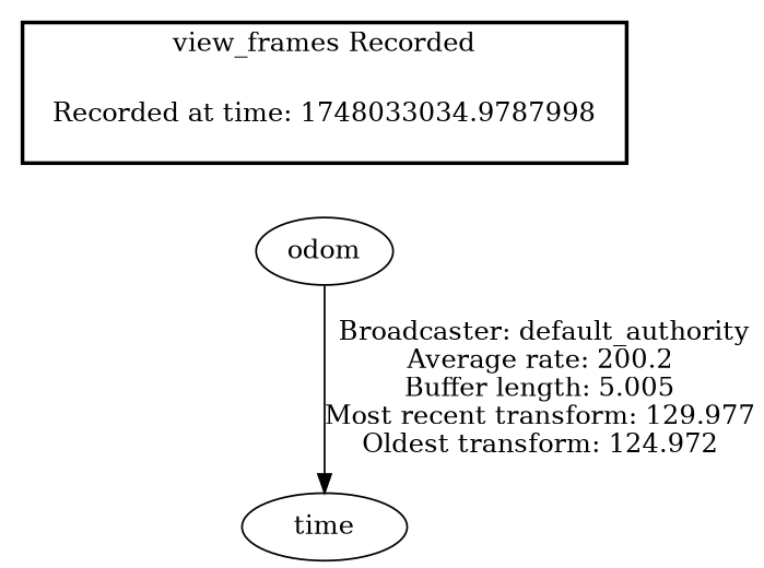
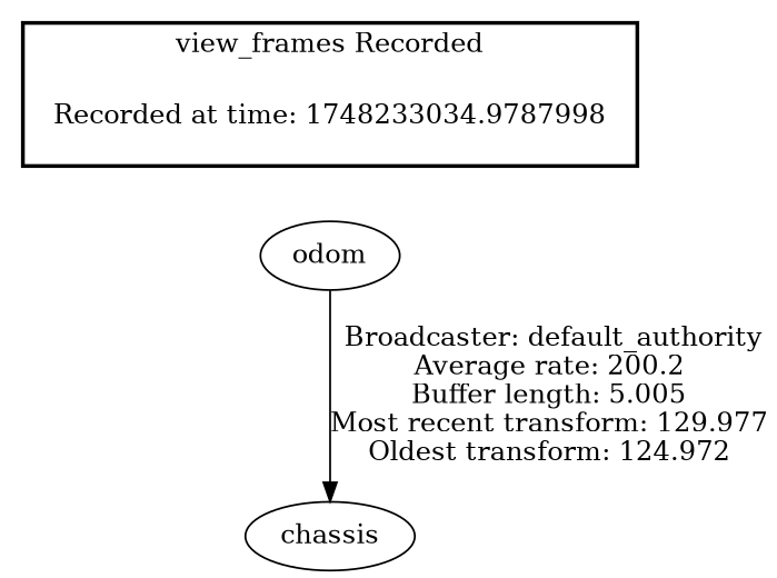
  digraph {
-   "Recorded at time: 1748233034.9787998" [shape=plaintext label="Recorded at time: 1748033034.9787998"]
+   "Recorded at time: 1748233034.9787998" [shape=plaintext]
    odom
-   chassis [label=time]
+   chassis
    subgraph cluster_1 {
      color=black
      label="view_frames Recorded"
      style=bold
      "Recorded at time: 1748233034.9787998"
    }
    "Recorded at time: 1748233034.9787998" -> odom [style=invis]
    odom -> chassis [label=" Broadcaster: default_authority\nAverage rate: 200.2\nBuffer length: 5.005\nMost recent transform: 129.977\nOldest transform: 124.972\n"]
  }
